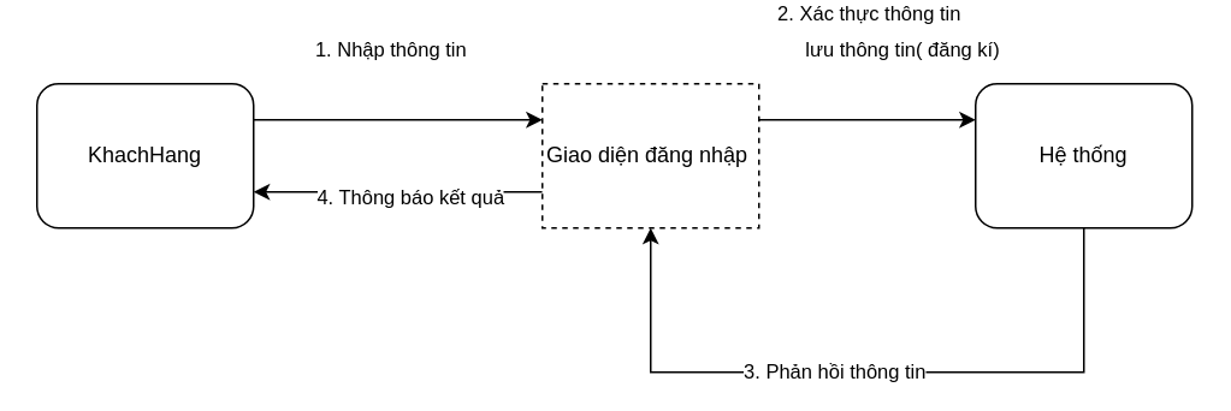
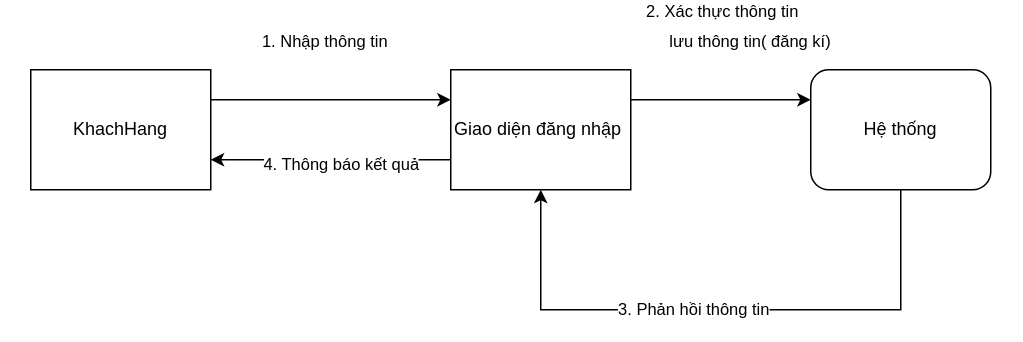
  <mxCell id="0" />
  <mxCell id="1" parent="0" />
  <mxCell id="2" style="edgeStyle=orthogonalEdgeStyle;rounded=0;orthogonalLoop=1;jettySize=auto;html=1;exitX=1;exitY=0.25;exitDx=0;exitDy=0;entryX=0;entryY=0.25;entryDx=0;entryDy=0;" edge="1" parent="1" source="4" target="10"><mxGeometry relative="1" as="geometry" /></mxCell>
  <mxCell id="3" value="1. Nhập thông tin" style="edgeLabel;html=1;align=center;verticalAlign=middle;resizable=0;points=[];" vertex="1" connectable="0" parent="2"><mxGeometry x="-0.237" relative="1" as="geometry"><mxPoint x="14" y="-40" as="offset" /></mxGeometry></mxCell>
- <mxCell id="4" value="KhachHang" style="whiteSpace=wrap;html=1;rounded=1;" parent="1" vertex="1"><mxGeometry x="20" y="20" width="120" height="80" as="geometry" /></mxCell>
+ <mxCell id="4" value="KhachHang" style="rounded=0;whiteSpace=wrap;html=1;" parent="1" vertex="1"><mxGeometry x="20" y="20" width="120" height="80" as="geometry" /></mxCell>
  <mxCell id="5" style="edgeStyle=orthogonalEdgeStyle;rounded=0;orthogonalLoop=1;jettySize=auto;html=1;entryX=0;entryY=0.25;entryDx=0;entryDy=0;exitX=1;exitY=0.25;exitDx=0;exitDy=0;" edge="1" parent="1" source="10" target="13"><mxGeometry relative="1" as="geometry" /></mxCell>
  <mxCell id="6" value="2. Xác thực thông tin" style="edgeLabel;html=1;align=center;verticalAlign=middle;resizable=0;points=[];" vertex="1" connectable="0" parent="5"><mxGeometry x="-0.203" y="-3" relative="1" as="geometry"><mxPoint x="12" y="-63" as="offset" /></mxGeometry></mxCell>
  <mxCell id="7" value="lưu thông tin( đăng kí)&amp;nbsp;" style="edgeLabel;html=1;align=center;verticalAlign=middle;resizable=0;points=[];" vertex="1" connectable="0" parent="5"><mxGeometry x="0.263" y="2" relative="1" as="geometry"><mxPoint x="4" y="-38" as="offset" /></mxGeometry></mxCell>
  <mxCell id="8" style="edgeStyle=orthogonalEdgeStyle;rounded=0;orthogonalLoop=1;jettySize=auto;html=1;entryX=1;entryY=0.75;entryDx=0;entryDy=0;exitX=0;exitY=0.75;exitDx=0;exitDy=0;" edge="1" parent="1" source="10" target="4"><mxGeometry relative="1" as="geometry" /></mxCell>
  <mxCell id="9" value="4. Thông báo kết quả" style="edgeLabel;html=1;align=center;verticalAlign=middle;resizable=0;points=[];" vertex="1" connectable="0" parent="8"><mxGeometry x="-0.08" y="2" relative="1" as="geometry"><mxPoint as="offset" /></mxGeometry></mxCell>
- <mxCell id="10" value="Giao diện đăng nhập&amp;nbsp;" style="rounded=0;whiteSpace=wrap;html=1;dashed=1;" parent="1" vertex="1"><mxGeometry x="300" y="20" width="120" height="80" as="geometry" /></mxCell>
+ <mxCell id="10" value="Giao diện đăng nhập&amp;nbsp;" style="rounded=0;whiteSpace=wrap;html=1;" parent="1" vertex="1"><mxGeometry x="300" y="20" width="120" height="80" as="geometry" /></mxCell>
  <mxCell id="11" style="edgeStyle=orthogonalEdgeStyle;rounded=0;orthogonalLoop=1;jettySize=auto;html=1;entryX=0.5;entryY=1;entryDx=0;entryDy=0;" edge="1" parent="1" source="13" target="10"><mxGeometry relative="1" as="geometry"><mxPoint x="590" y="220" as="targetPoint" /><Array as="points"><mxPoint x="600" y="180" /><mxPoint x="360" y="180" /></Array></mxGeometry></mxCell>
  <mxCell id="12" value="3. Phản hồi thông tin" style="edgeLabel;html=1;align=center;verticalAlign=middle;resizable=0;points=[];" vertex="1" connectable="0" parent="11"><mxGeometry x="0.096" y="-1" relative="1" as="geometry"><mxPoint as="offset" /></mxGeometry></mxCell>
  <mxCell id="13" value="Hệ thống" style="whiteSpace=wrap;html=1;rounded=1;" parent="1" vertex="1"><mxGeometry x="540" y="20" width="120" height="80" as="geometry" /></mxCell>
